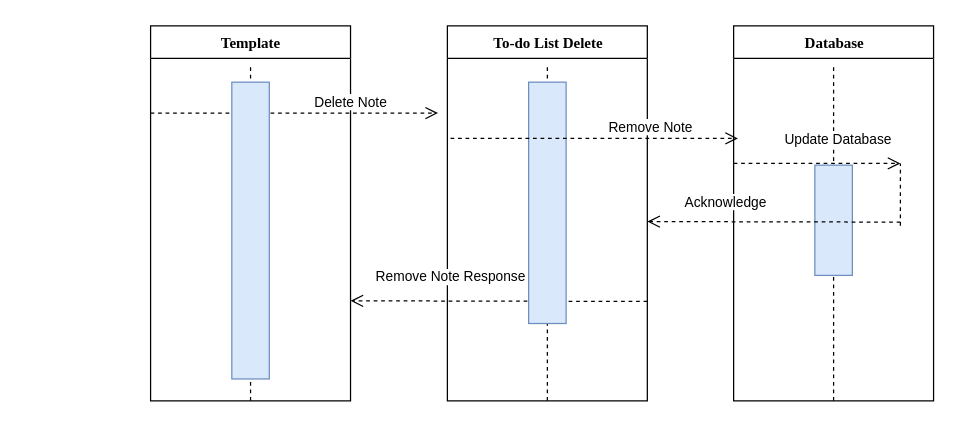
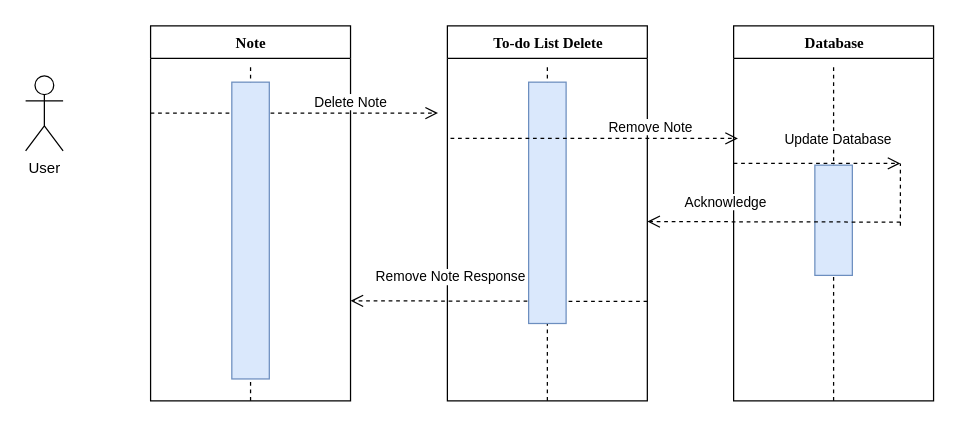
  <mxCell id="0" />
  <mxCell id="1" parent="0" />
- <mxCell id="2" value="Template" style="swimlane;html=1;fontStyle=1;align=center;verticalAlign=top;childLayout=stackLayout;horizontal=1;startSize=26;horizontalStack=0;resizeParent=1;resizeLast=0;collapsible=1;marginBottom=0;swimlaneFillColor=#ffffff;rounded=0;shadow=0;comic=0;labelBackgroundColor=none;strokeWidth=1;fillColor=none;fontFamily=Verdana;fontSize=12" parent="1" vertex="1"><mxGeometry x="120" y="20" width="160" height="300" as="geometry"><mxRectangle x="200" y="110.0" width="100" height="30" as="alternateBounds" /></mxGeometry></mxCell>
+ <mxCell id="2" value="Note" style="swimlane;html=1;fontStyle=1;align=center;verticalAlign=top;childLayout=stackLayout;horizontal=1;startSize=26;horizontalStack=0;resizeParent=1;resizeLast=0;collapsible=1;marginBottom=0;swimlaneFillColor=#ffffff;rounded=0;shadow=0;comic=0;labelBackgroundColor=none;strokeWidth=1;fillColor=none;fontFamily=Verdana;fontSize=12" parent="1" vertex="1"><mxGeometry x="120" y="20" width="160" height="300" as="geometry"><mxRectangle x="200" y="110.0" width="100" height="30" as="alternateBounds" /></mxGeometry></mxCell>
  <mxCell id="3" value="" style="endArrow=none;dashed=1;html=1;rounded=0;exitX=0.5;exitY=1;exitDx=0;exitDy=0;" parent="2" source="2" edge="1"><mxGeometry width="50" height="50" relative="1" as="geometry"><mxPoint x="280" y="410.0" as="sourcePoint" /><mxPoint x="80" y="30.0" as="targetPoint" /></mxGeometry></mxCell>
  <mxCell id="4" value="Delete Note" style="html=1;verticalAlign=bottom;endArrow=open;dashed=1;endSize=8;curved=0;rounded=0;" parent="2" edge="1"><mxGeometry x="0.391" relative="1" as="geometry"><mxPoint y="69.76" as="sourcePoint" /><mxPoint x="230" y="69.76" as="targetPoint" /><mxPoint as="offset" /></mxGeometry></mxCell>
+ <mxCell id="5" value="User" style="shape=umlActor;verticalLabelPosition=bottom;verticalAlign=top;html=1;outlineConnect=0;" parent="1" vertex="1"><mxGeometry x="20" y="60" width="30" height="60" as="geometry" /></mxCell>
  <mxCell id="6" value="" style="rounded=0;whiteSpace=wrap;html=1;rotation=90;fillColor=#dae8fc;strokeColor=#6c8ebf;" parent="1" vertex="1"><mxGeometry x="81.25" y="168.75" width="237.5" height="30" as="geometry" /></mxCell>
  <mxCell id="7" value="To-do List Delete" style="swimlane;html=1;fontStyle=1;align=center;verticalAlign=top;childLayout=stackLayout;horizontal=1;startSize=26;horizontalStack=0;resizeParent=1;resizeLast=0;collapsible=1;marginBottom=0;swimlaneFillColor=#ffffff;rounded=0;shadow=0;comic=0;labelBackgroundColor=none;strokeWidth=1;fillColor=none;fontFamily=Verdana;fontSize=12" parent="1" vertex="1"><mxGeometry x="357.5" y="20" width="160" height="300" as="geometry"><mxRectangle x="200" y="110.0" width="100" height="30" as="alternateBounds" /></mxGeometry></mxCell>
  <mxCell id="8" value="" style="endArrow=none;dashed=1;html=1;rounded=0;exitX=0.5;exitY=1;exitDx=0;exitDy=0;" parent="7" source="7" edge="1"><mxGeometry width="50" height="50" relative="1" as="geometry"><mxPoint x="280" y="410.0" as="sourcePoint" /><mxPoint x="80" y="30.0" as="targetPoint" /></mxGeometry></mxCell>
  <mxCell id="9" value="Remove Note Response" style="html=1;verticalAlign=bottom;endArrow=open;dashed=1;endSize=8;curved=0;rounded=0;" parent="7" edge="1"><mxGeometry x="0.327" y="-10" relative="1" as="geometry"><mxPoint x="160" y="220.44" as="sourcePoint" /><mxPoint x="-77.5" y="220.0" as="targetPoint" /><mxPoint as="offset" /></mxGeometry></mxCell>
  <mxCell id="10" value="" style="rounded=0;whiteSpace=wrap;html=1;rotation=90;fillColor=#dae8fc;strokeColor=#6c8ebf;" parent="1" vertex="1"><mxGeometry x="340.95" y="146.56" width="193.12" height="30" as="geometry" /></mxCell>
  <mxCell id="11" value="Database" style="swimlane;html=1;fontStyle=1;align=center;verticalAlign=top;childLayout=stackLayout;horizontal=1;startSize=26;horizontalStack=0;resizeParent=1;resizeLast=0;collapsible=1;marginBottom=0;swimlaneFillColor=#ffffff;rounded=0;shadow=0;comic=0;labelBackgroundColor=none;strokeWidth=1;fillColor=none;fontFamily=Verdana;fontSize=12" parent="1" vertex="1"><mxGeometry x="586.55" y="20" width="160" height="300" as="geometry"><mxRectangle x="200" y="110.0" width="100" height="30" as="alternateBounds" /></mxGeometry></mxCell>
  <mxCell id="12" value="" style="endArrow=none;dashed=1;html=1;rounded=0;exitX=0.5;exitY=1;exitDx=0;exitDy=0;" parent="11" source="11" edge="1"><mxGeometry width="50" height="50" relative="1" as="geometry"><mxPoint x="280" y="410.0" as="sourcePoint" /><mxPoint x="80" y="30.0" as="targetPoint" /></mxGeometry></mxCell>
  <mxCell id="13" value="" style="endArrow=none;dashed=1;html=1;rounded=0;" parent="11" edge="1"><mxGeometry width="50" height="50" relative="1" as="geometry"><mxPoint x="133.45" y="160.0" as="sourcePoint" /><mxPoint x="133.45" y="110.0" as="targetPoint" /></mxGeometry></mxCell>
  <mxCell id="14" value="Update Database" style="html=1;verticalAlign=bottom;endArrow=open;dashed=1;endSize=8;curved=0;rounded=0;" parent="11" edge="1"><mxGeometry x="0.251" y="10" relative="1" as="geometry"><mxPoint y="110.0" as="sourcePoint" /><mxPoint x="133.45" y="110.0" as="targetPoint" /><mxPoint as="offset" /></mxGeometry></mxCell>
  <mxCell id="15" value="" style="rounded=0;whiteSpace=wrap;html=1;rotation=90;fillColor=#dae8fc;strokeColor=#6c8ebf;" parent="1" vertex="1"><mxGeometry x="622.46" y="160.52" width="88.2" height="30" as="geometry" /></mxCell>
  <mxCell id="16" value="Acknowledge" style="html=1;verticalAlign=bottom;endArrow=open;dashed=1;endSize=8;curved=0;rounded=0;" parent="1" edge="1"><mxGeometry x="0.383" y="-7" relative="1" as="geometry"><mxPoint x="720" y="177" as="sourcePoint" /><mxPoint x="517.5" y="176.56" as="targetPoint" /><mxPoint as="offset" /></mxGeometry></mxCell>
  <mxCell id="17" value="Remove Note" style="html=1;verticalAlign=bottom;endArrow=open;dashed=1;endSize=8;curved=0;rounded=0;" parent="1" edge="1"><mxGeometry x="0.391" relative="1" as="geometry"><mxPoint x="360" y="110" as="sourcePoint" /><mxPoint x="590" y="110" as="targetPoint" /><mxPoint as="offset" /></mxGeometry></mxCell>
